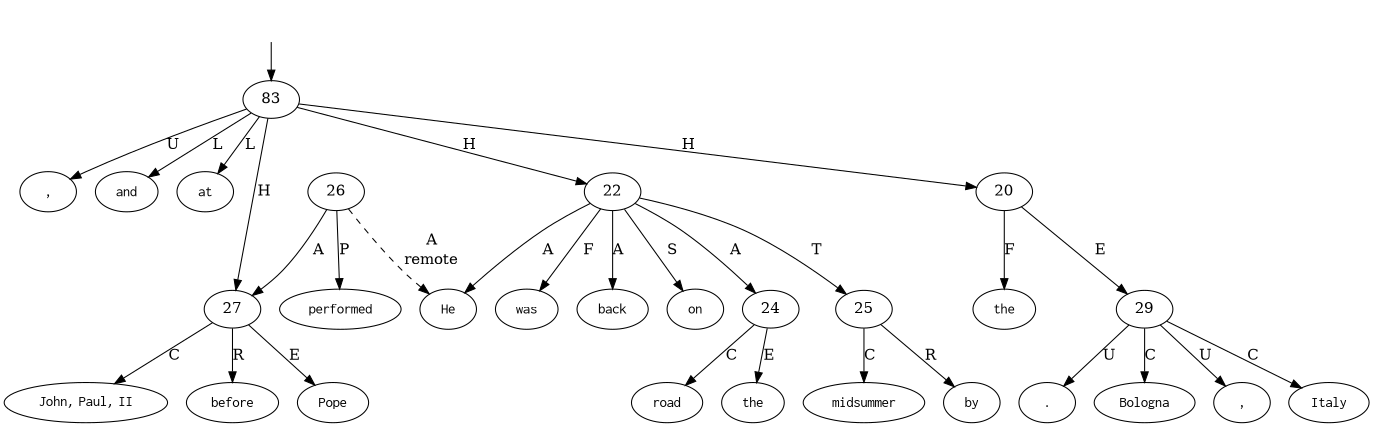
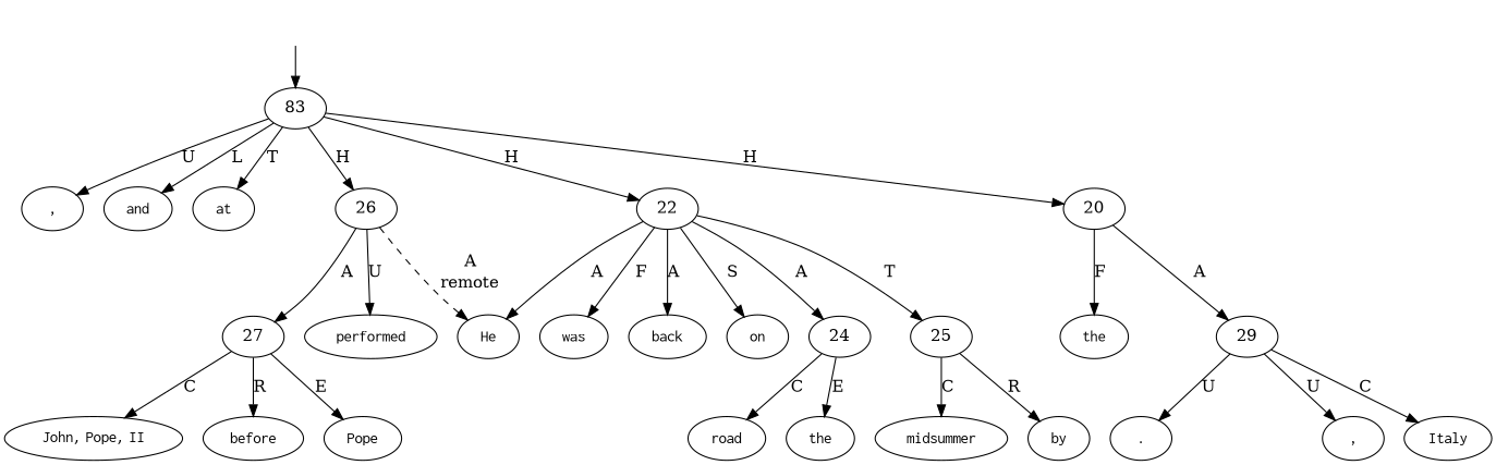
  digraph {
    node [shape=oval]
    top [style=invis shape=""]
    n2 [label=83 shape=""]
    n3 [label=<<table align="center" border="0" cellspacing="0"><tr><td colspan="2"><font face="Courier">,</font></td></tr></table>>]
    n4 [label=<<table align="center" border="0" cellspacing="0"><tr><td colspan="2"><font face="Courier">and</font></td></tr></table>>]
    n5 [label=<<table align="center" border="0" cellspacing="0"><tr><td colspan="2"><font face="Courier">at</font></td></tr></table>>]
    22 [shape=""]
    n7 [label=20 shape=""]
    26 [shape=""]
    n9 [label=<<table align="center" border="0" cellspacing="0"><tr><td colspan="2"><font face="Courier">He</font></td></tr></table>>]
    n10 [label=<<table align="center" border="0" cellspacing="0"><tr><td colspan="2"><font face="Courier">was</font></td></tr></table>>]
    n11 [label=<<table align="center" border="0" cellspacing="0"><tr><td colspan="2"><font face="Courier">back</font></td></tr></table>>]
    n12 [label=<<table align="center" border="0" cellspacing="0"><tr><td colspan="2"><font face="Courier">on</font></td></tr></table>>]
    24 [shape=""]
    25 [shape=""]
    n15 [label=<<table align="center" border="0" cellspacing="0"><tr><td colspan="2"><font face="Courier">the</font></td></tr></table>>]
    29 [shape=""]
    n17 [label=<<table align="center" border="0" cellspacing="0"><tr><td colspan="2"><font face="Courier">performed</font></td></tr></table>>]
    27 [shape=""]
    n19 [label=<<table align="center" border="0" cellspacing="0"><tr><td colspan="2"><font face="Courier">the</font></td></tr></table>>]
    n20 [label=<<table align="center" border="0" cellspacing="0"><tr><td colspan="2"><font face="Courier">road</font></td></tr></table>>]
    n21 [label=<<table align="center" border="0" cellspacing="0"><tr><td colspan="2"><font face="Courier">by</font></td></tr></table>>]
    n22 [label=<<table align="center" border="0" cellspacing="0"><tr><td colspan="2"><font face="Courier">midsummer</font></td></tr></table>>]
    n23 [label=<<table align="center" border="0" cellspacing="0"><tr><td colspan="2"><font face="Courier">before</font></td></tr></table>>]
    n24 [label=<<table align="center" border="0" cellspacing="0"><tr><td colspan="2"><font face="Courier">Pope</font></td></tr></table>>]
-   n25 [label=<<table align="center" border="0" cellspacing="0"><tr><td colspan="2"><font face="Courier">John</font>,&nbsp;<font face="Courier">Paul</font>,&nbsp;<font face="Courier">II</font></td></tr></table>>]
-   n26 [label=<<table align="center" border="0" cellspacing="0"><tr><td colspan="2"><font face="Courier">Bologna</font></td></tr></table>>]
+   n25 [label=<<table align="center" border="0" cellspacing="0"><tr><td colspan="2"><font face="Courier">John</font>,&nbsp;<font face="Courier">Pope</font>,&nbsp;<font face="Courier">II</font></td></tr></table>>]
    n27 [label=<<table align="center" border="0" cellspacing="0"><tr><td colspan="2"><font face="Courier">,</font></td></tr></table>>]
    n28 [label=<<table align="center" border="0" cellspacing="0"><tr><td colspan="2"><font face="Courier">Italy</font></td></tr></table>>]
    n29 [label=<<table align="center" border="0" cellspacing="0"><tr><td colspan="2"><font face="Courier">.</font></td></tr></table>>]
    top -> n2
    n2 -> n3 [label=U]
    n2 -> n4 [label=L]
-   n2 -> n5 [label=L]
+   n2 -> n5 [label=T]
    n2 -> 22 [label=H]
    n2 -> n7 [label=H]
-   n2 -> 27 [label=H]
+   n2 -> 26 [label=H]
    22 -> n9 [label=A]
    22 -> n10 [label=F]
    22 -> n11 [label=A]
    22 -> n12 [label=S]
    22 -> 24 [label=A]
    22 -> 25 [label=T]
    n7 -> n15 [label=F]
-   n7 -> 29 [label=E]
+   n7 -> 29 [label=A]
    26 -> n9 [label=<<table align="center" border="0" cellspacing="0"><tr><td colspan="1">A</td></tr><tr><td>remote</td></tr></table>> style=dashed]
-   26 -> n17 [label=P]
+   26 -> n17 [label=U]
    26 -> 27 [label=A]
    24 -> n19 [label=E]
    24 -> n20 [label=C]
    25 -> n21 [label=R]
    25 -> n22 [label=C]
-   29 -> n26 [label=C]
    29 -> n27 [label=U]
    29 -> n28 [label=C]
    29 -> n29 [label=U]
    27 -> n23 [label=R]
    27 -> n24 [label=E]
    27 -> n25 [label=C]
  }
